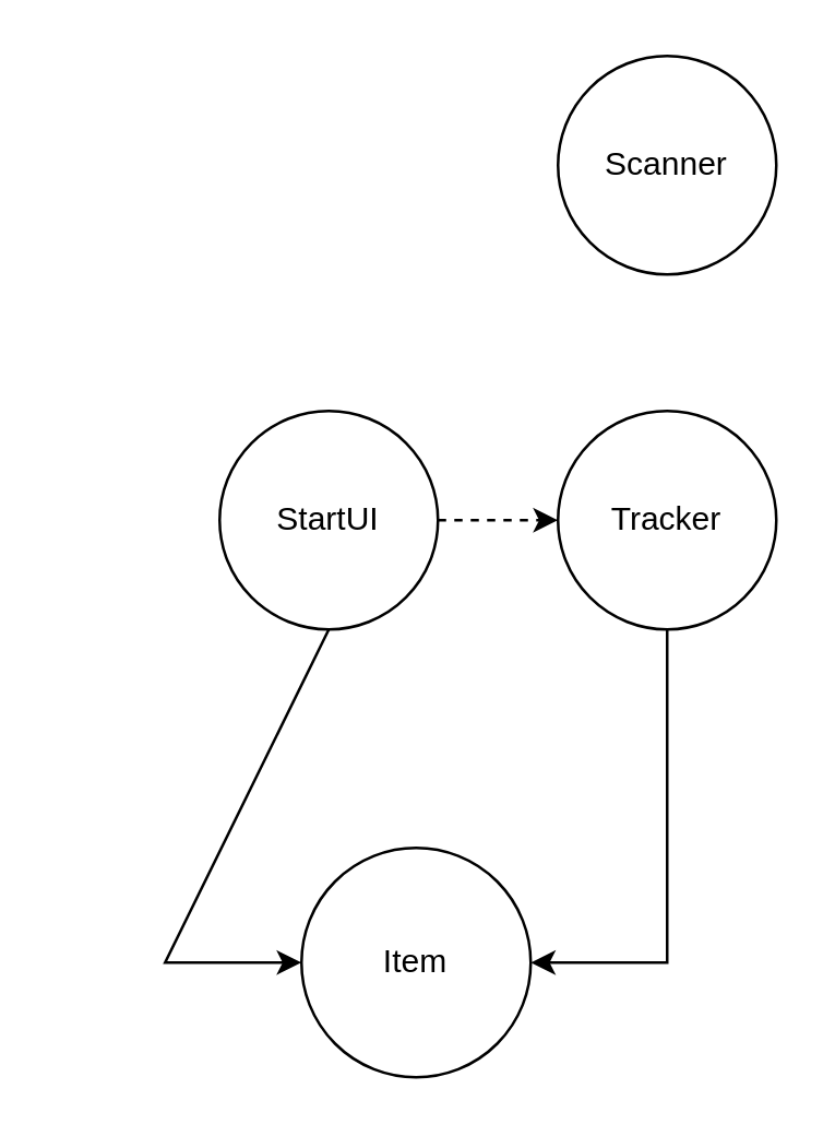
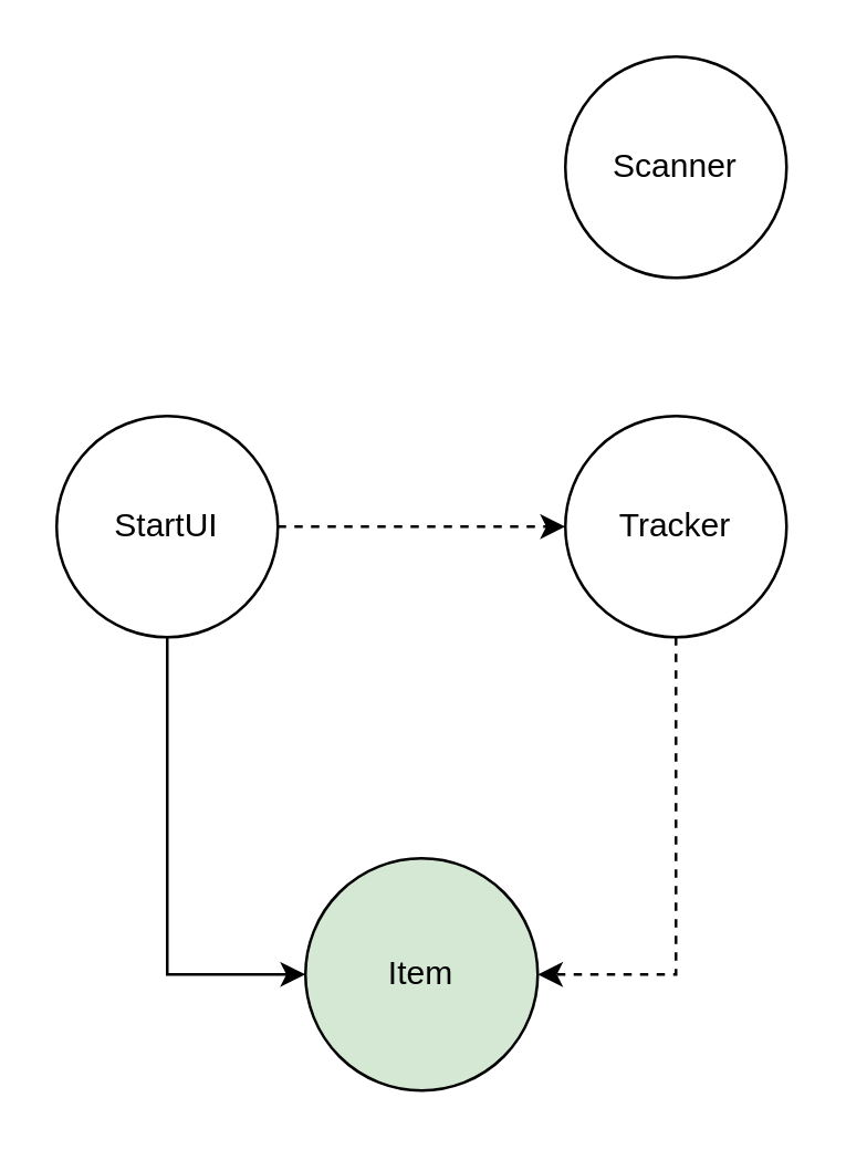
  <mxCell id="0" />
  <mxCell id="1" parent="0" />
  <mxCell id="2" value="Tracker" style="ellipse;whiteSpace=wrap;html=1;aspect=fixed;" vertex="1" parent="1"><mxGeometry x="204" y="150" width="80" height="80" as="geometry" /></mxCell>
- <mxCell id="3" value="Item" style="ellipse;whiteSpace=wrap;html=1;aspect=fixed;" vertex="1" parent="1"><mxGeometry x="110" y="310" width="84" height="84" as="geometry" /></mxCell>
- <mxCell id="4" value="StartUI" style="ellipse;whiteSpace=wrap;html=1;aspect=fixed;" vertex="1" parent="1"><mxGeometry x="80" y="150" width="80" height="80" as="geometry" /></mxCell>
+ <mxCell id="3" value="Item" style="ellipse;whiteSpace=wrap;html=1;aspect=fixed;fillColor=#d5e8d4;" vertex="1" parent="1"><mxGeometry x="110" y="310" width="84" height="84" as="geometry" /></mxCell>
+ <mxCell id="4" value="StartUI" style="ellipse;whiteSpace=wrap;html=1;aspect=fixed;" vertex="1" parent="1"><mxGeometry x="20" y="150" width="80" height="80" as="geometry" /></mxCell>
  <mxCell id="5" value="Scanner" style="ellipse;whiteSpace=wrap;html=1;aspect=fixed;" vertex="1" parent="1"><mxGeometry x="204" y="20" width="80" height="80" as="geometry" /></mxCell>
- <mxCell id="6" value="" style="endArrow=classic;html=1;rounded=0;entryX=1;entryY=0.5;entryDx=0;entryDy=0;" edge="1" parent="1" source="2" target="3"><mxGeometry width="50" height="50" relative="1" as="geometry"><mxPoint x="250" y="400" as="sourcePoint" /><mxPoint x="270" y="430" as="targetPoint" /><Array as="points"><mxPoint x="244" y="352" /></Array></mxGeometry></mxCell>
+ <mxCell id="6" value="" style="endArrow=classic;html=1;rounded=0;entryX=1;entryY=0.5;entryDx=0;entryDy=0;dashed=1;" edge="1" parent="1" source="2" target="3"><mxGeometry width="50" height="50" relative="1" as="geometry"><mxPoint x="250" y="400" as="sourcePoint" /><mxPoint x="270" y="430" as="targetPoint" /><Array as="points"><mxPoint x="244" y="352" /></Array></mxGeometry></mxCell>
  <mxCell id="7" value="" style="endArrow=classic;html=1;rounded=0;entryX=0;entryY=0.5;entryDx=0;entryDy=0;dashed=1;" edge="1" parent="1" source="4" target="2"><mxGeometry width="50" height="50" relative="1" as="geometry"><mxPoint x="250" y="400" as="sourcePoint" /><mxPoint x="300" y="350" as="targetPoint" /></mxGeometry></mxCell>
  <mxCell id="8" value="" style="endArrow=classic;html=1;rounded=0;exitX=0.5;exitY=1;exitDx=0;exitDy=0;entryX=0;entryY=0.5;entryDx=0;entryDy=0;" edge="1" parent="1" source="4" target="3"><mxGeometry width="50" height="50" relative="1" as="geometry"><mxPoint x="250" y="400" as="sourcePoint" /><mxPoint x="300" y="350" as="targetPoint" /><Array as="points"><mxPoint x="60" y="352" /></Array></mxGeometry></mxCell>
